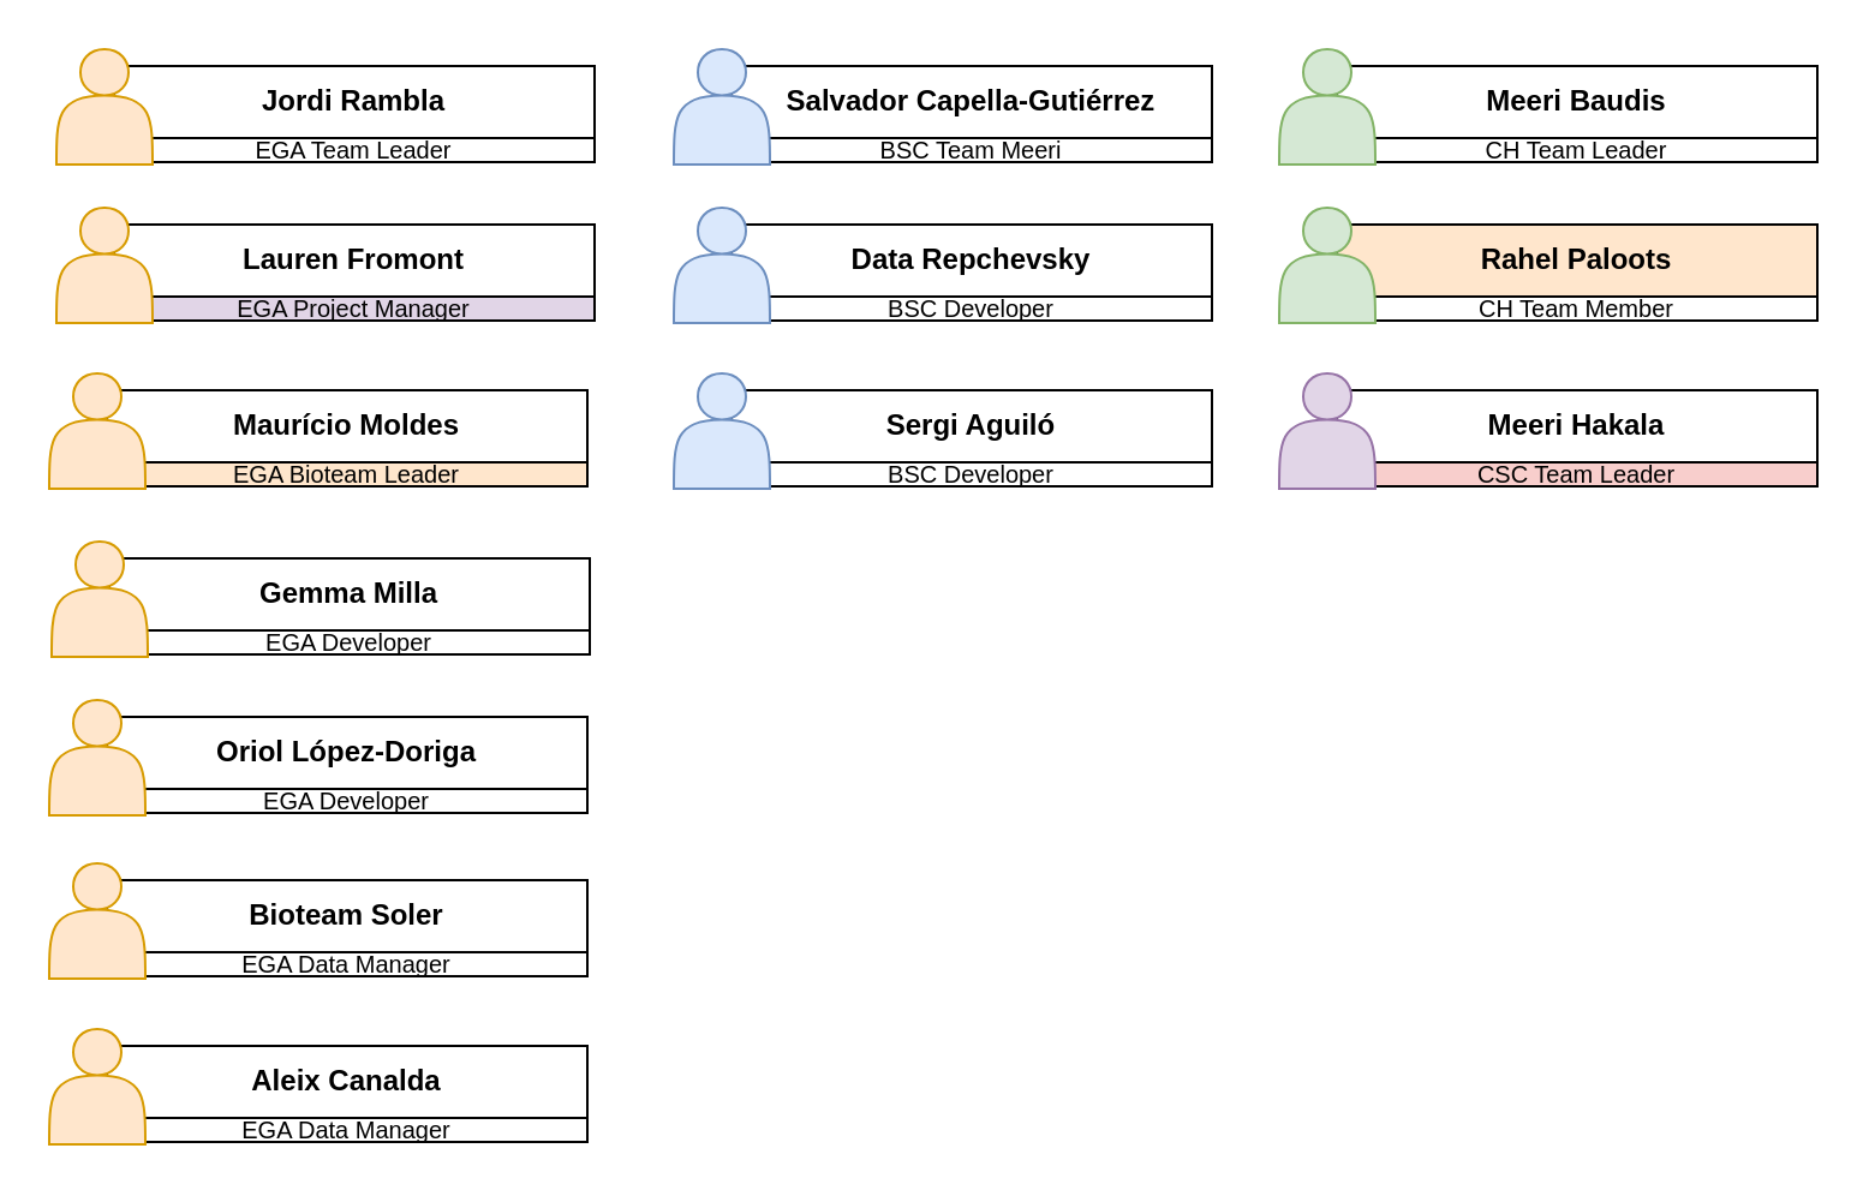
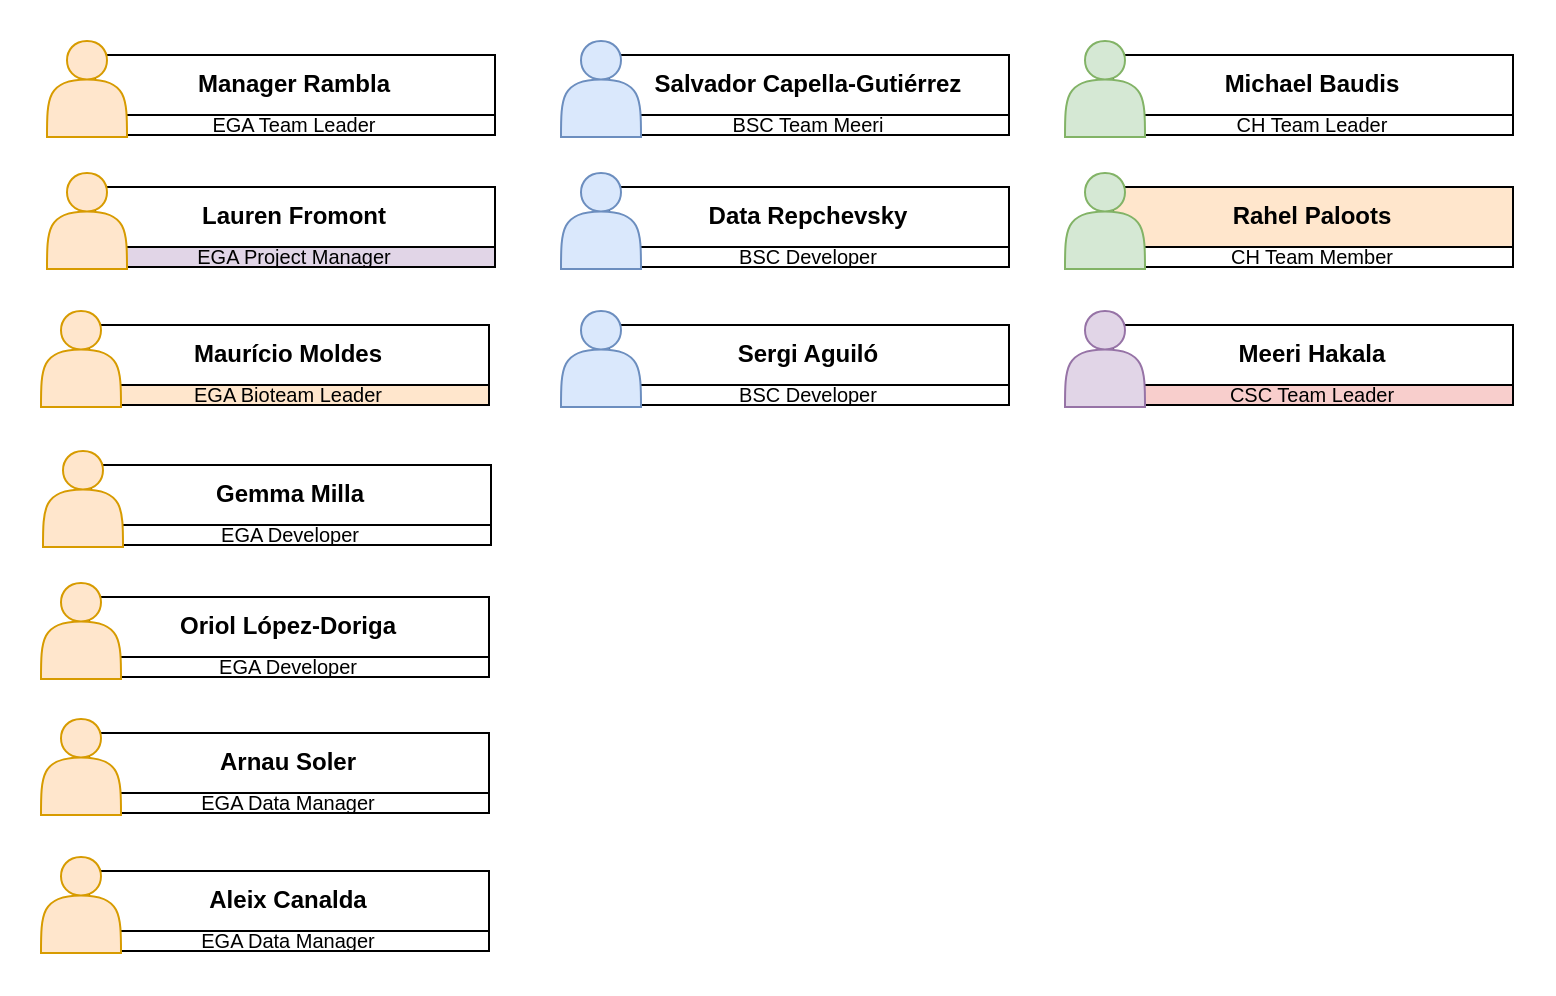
  <mxCell id="0" />
  <mxCell id="1" parent="0" />
  <mxCell id="2" value="" style="group" parent="1" vertex="1" connectable="0"><mxGeometry x="23" y="20" width="224" height="48" as="geometry" /></mxCell>
  <mxCell id="3" value="&lt;span&gt;&lt;font style=&quot;font-size: 10px;&quot;&gt;EGA Team Leader&lt;/font&gt;&lt;/span&gt;" style="rounded=0;whiteSpace=wrap;html=1;fontStyle=0" parent="2" vertex="1"><mxGeometry x="24" y="37" width="200" height="10" as="geometry" /></mxCell>
- <mxCell id="4" value="Jordi Rambla" style="rounded=0;whiteSpace=wrap;html=1;fontStyle=1" parent="2" vertex="1"><mxGeometry x="24" y="7" width="200" height="30" as="geometry" /></mxCell>
+ <mxCell id="4" value="Manager Rambla" style="rounded=0;whiteSpace=wrap;html=1;fontStyle=1" parent="2" vertex="1"><mxGeometry x="24" y="7" width="200" height="30" as="geometry" /></mxCell>
  <mxCell id="5" value="" style="shape=actor;whiteSpace=wrap;html=1;fillColor=#ffe6cc;strokeColor=#d79b00;" parent="2" vertex="1"><mxGeometry width="40" height="48" as="geometry" /></mxCell>
  <mxCell id="6" value="" style="group" parent="1" vertex="1" connectable="0"><mxGeometry x="280" y="20" width="224" height="48" as="geometry" /></mxCell>
  <mxCell id="7" value="&lt;span&gt;&lt;font style=&quot;font-size: 10px;&quot;&gt;BSC Team Meeri&lt;/font&gt;&lt;/span&gt;" style="rounded=0;whiteSpace=wrap;html=1;fontStyle=0" parent="6" vertex="1"><mxGeometry x="24" y="37" width="200" height="10" as="geometry" /></mxCell>
  <mxCell id="8" value="Salvador Capella-Gutiérrez" style="rounded=0;whiteSpace=wrap;html=1;fontStyle=1" parent="6" vertex="1"><mxGeometry x="24" y="7" width="200" height="30" as="geometry" /></mxCell>
  <mxCell id="9" value="" style="shape=actor;whiteSpace=wrap;html=1;fillColor=#dae8fc;strokeColor=#6c8ebf;" parent="6" vertex="1"><mxGeometry width="40" height="48" as="geometry" /></mxCell>
  <mxCell id="10" value="" style="group" parent="1" vertex="1" connectable="0"><mxGeometry x="23" y="86" width="224" height="48" as="geometry" /></mxCell>
  <mxCell id="11" value="&lt;span&gt;&lt;font style=&quot;font-size: 10px;&quot;&gt;EGA Project Manager&lt;/font&gt;&lt;/span&gt;" style="rounded=0;whiteSpace=wrap;html=1;fontStyle=0;fillColor=#e1d5e7;" parent="10" vertex="1"><mxGeometry x="24" y="37" width="200" height="10" as="geometry" /></mxCell>
  <mxCell id="12" value="Lauren Fromont" style="rounded=0;whiteSpace=wrap;html=1;fontStyle=1" parent="10" vertex="1"><mxGeometry x="24" y="7" width="200" height="30" as="geometry" /></mxCell>
  <mxCell id="13" value="" style="shape=actor;whiteSpace=wrap;html=1;fillColor=#ffe6cc;strokeColor=#d79b00;" parent="10" vertex="1"><mxGeometry width="40" height="48" as="geometry" /></mxCell>
  <mxCell id="14" value="" style="group" parent="1" vertex="1" connectable="0"><mxGeometry x="280" y="86" width="224" height="48" as="geometry" /></mxCell>
  <mxCell id="15" value="&lt;span&gt;&lt;font style=&quot;font-size: 10px;&quot;&gt;BSC Developer&lt;/font&gt;&lt;/span&gt;" style="rounded=0;whiteSpace=wrap;html=1;fontStyle=0" parent="14" vertex="1"><mxGeometry x="24" y="37" width="200" height="10" as="geometry" /></mxCell>
  <mxCell id="16" value="Data Repchevsky" style="rounded=0;whiteSpace=wrap;html=1;fontStyle=1" parent="14" vertex="1"><mxGeometry x="24" y="7" width="200" height="30" as="geometry" /></mxCell>
  <mxCell id="17" value="" style="shape=actor;whiteSpace=wrap;html=1;fillColor=#dae8fc;strokeColor=#6c8ebf;" parent="14" vertex="1"><mxGeometry width="40" height="48" as="geometry" /></mxCell>
  <mxCell id="18" value="" style="group" parent="1" vertex="1" connectable="0"><mxGeometry x="280" y="155" width="224" height="48" as="geometry" /></mxCell>
  <mxCell id="19" value="&lt;span&gt;&lt;font style=&quot;font-size: 10px;&quot;&gt;BSC Developer&lt;/font&gt;&lt;/span&gt;" style="rounded=0;whiteSpace=wrap;html=1;fontStyle=0" parent="18" vertex="1"><mxGeometry x="24" y="37" width="200" height="10" as="geometry" /></mxCell>
  <mxCell id="20" value="Sergi Aguiló" style="rounded=0;whiteSpace=wrap;html=1;fontStyle=1" parent="18" vertex="1"><mxGeometry x="24" y="7" width="200" height="30" as="geometry" /></mxCell>
  <mxCell id="21" value="" style="shape=actor;whiteSpace=wrap;html=1;fillColor=#dae8fc;strokeColor=#6c8ebf;" parent="18" vertex="1"><mxGeometry width="40" height="48" as="geometry" /></mxCell>
  <mxCell id="22" value="" style="group" parent="1" vertex="1" connectable="0"><mxGeometry x="21" y="225" width="224" height="48" as="geometry" /></mxCell>
  <mxCell id="23" value="&lt;span&gt;&lt;font style=&quot;font-size: 10px;&quot;&gt;EGA Developer&lt;/font&gt;&lt;/span&gt;" style="rounded=0;whiteSpace=wrap;html=1;fontStyle=0" parent="22" vertex="1"><mxGeometry x="24" y="37" width="200" height="10" as="geometry" /></mxCell>
  <mxCell id="24" value="Gemma Milla" style="rounded=0;whiteSpace=wrap;html=1;fontStyle=1" parent="22" vertex="1"><mxGeometry x="24" y="7" width="200" height="30" as="geometry" /></mxCell>
  <mxCell id="25" value="" style="shape=actor;whiteSpace=wrap;html=1;fillColor=#ffe6cc;strokeColor=#d79b00;" parent="22" vertex="1"><mxGeometry width="40" height="48" as="geometry" /></mxCell>
  <mxCell id="26" value="" style="group" parent="1" vertex="1" connectable="0"><mxGeometry x="20" y="291" width="224" height="48" as="geometry" /></mxCell>
  <mxCell id="27" value="&lt;span&gt;&lt;font style=&quot;font-size: 10px;&quot;&gt;EGA Developer&lt;/font&gt;&lt;/span&gt;" style="rounded=0;whiteSpace=wrap;html=1;fontStyle=0" parent="26" vertex="1"><mxGeometry x="24" y="37" width="200" height="10" as="geometry" /></mxCell>
  <mxCell id="28" value="Oriol López-Doriga" style="rounded=0;whiteSpace=wrap;html=1;fontStyle=1" parent="26" vertex="1"><mxGeometry x="24" y="7" width="200" height="30" as="geometry" /></mxCell>
  <mxCell id="29" value="" style="shape=actor;whiteSpace=wrap;html=1;fillColor=#ffe6cc;strokeColor=#d79b00;" parent="26" vertex="1"><mxGeometry width="40" height="48" as="geometry" /></mxCell>
  <mxCell id="30" value="" style="group" parent="1" vertex="1" connectable="0"><mxGeometry x="20" y="359" width="224" height="48" as="geometry" /></mxCell>
  <mxCell id="31" value="&lt;span&gt;&lt;font style=&quot;font-size: 10px;&quot;&gt;EGA Data Manager&lt;/font&gt;&lt;/span&gt;" style="rounded=0;whiteSpace=wrap;html=1;fontStyle=0" parent="30" vertex="1"><mxGeometry x="24" y="37" width="200" height="10" as="geometry" /></mxCell>
- <mxCell id="32" value="Bioteam Soler" style="rounded=0;whiteSpace=wrap;html=1;fontStyle=1" parent="30" vertex="1"><mxGeometry x="24" y="7" width="200" height="30" as="geometry" /></mxCell>
+ <mxCell id="32" value="Arnau Soler" style="rounded=0;whiteSpace=wrap;html=1;fontStyle=1" parent="30" vertex="1"><mxGeometry x="24" y="7" width="200" height="30" as="geometry" /></mxCell>
  <mxCell id="33" value="" style="shape=actor;whiteSpace=wrap;html=1;fillColor=#ffe6cc;strokeColor=#d79b00;" parent="30" vertex="1"><mxGeometry width="40" height="48" as="geometry" /></mxCell>
  <mxCell id="34" value="" style="group" parent="1" vertex="1" connectable="0"><mxGeometry x="20" y="428" width="224" height="48" as="geometry" /></mxCell>
  <mxCell id="35" value="&lt;span&gt;&lt;font style=&quot;font-size: 10px;&quot;&gt;EGA Data Manager&lt;/font&gt;&lt;/span&gt;" style="rounded=0;whiteSpace=wrap;html=1;fontStyle=0" parent="34" vertex="1"><mxGeometry x="24" y="37" width="200" height="10" as="geometry" /></mxCell>
  <mxCell id="36" value="Aleix Canalda" style="rounded=0;whiteSpace=wrap;html=1;fontStyle=1" parent="34" vertex="1"><mxGeometry x="24" y="7" width="200" height="30" as="geometry" /></mxCell>
  <mxCell id="37" value="" style="shape=actor;whiteSpace=wrap;html=1;fillColor=#ffe6cc;strokeColor=#d79b00;" parent="34" vertex="1"><mxGeometry width="40" height="48" as="geometry" /></mxCell>
  <mxCell id="38" value="" style="group" parent="1" vertex="1" connectable="0"><mxGeometry x="532" y="20" width="224" height="48" as="geometry" /></mxCell>
  <mxCell id="39" value="&lt;span&gt;&lt;font style=&quot;font-size: 10px;&quot;&gt;CH Team Leader&lt;/font&gt;&lt;/span&gt;" style="rounded=0;whiteSpace=wrap;html=1;fontStyle=0" parent="38" vertex="1"><mxGeometry x="24" y="37" width="200" height="10" as="geometry" /></mxCell>
- <mxCell id="40" value="Meeri Baudis" style="rounded=0;whiteSpace=wrap;html=1;fontStyle=1" parent="38" vertex="1"><mxGeometry x="24" y="7" width="200" height="30" as="geometry" /></mxCell>
+ <mxCell id="40" value="Michael Baudis" style="rounded=0;whiteSpace=wrap;html=1;fontStyle=1" parent="38" vertex="1"><mxGeometry x="24" y="7" width="200" height="30" as="geometry" /></mxCell>
  <mxCell id="41" value="" style="shape=actor;whiteSpace=wrap;html=1;fillColor=#d5e8d4;strokeColor=#82b366;" parent="38" vertex="1"><mxGeometry width="40" height="48" as="geometry" /></mxCell>
  <mxCell id="42" value="" style="group" parent="1" vertex="1" connectable="0"><mxGeometry x="532" y="155" width="224" height="48" as="geometry" /></mxCell>
  <mxCell id="43" value="&lt;span&gt;&lt;font style=&quot;font-size: 10px;&quot;&gt;CSC Team Leader&lt;/font&gt;&lt;/span&gt;" style="rounded=0;whiteSpace=wrap;html=1;fontStyle=0;fillColor=#f8cecc;" parent="42" vertex="1"><mxGeometry x="24" y="37" width="200" height="10" as="geometry" /></mxCell>
  <mxCell id="44" value="Meeri Hakala" style="rounded=0;whiteSpace=wrap;html=1;fontStyle=1" parent="42" vertex="1"><mxGeometry x="24" y="7" width="200" height="30" as="geometry" /></mxCell>
  <mxCell id="45" value="" style="shape=actor;whiteSpace=wrap;html=1;fillColor=#e1d5e7;strokeColor=#9673a6;" parent="42" vertex="1"><mxGeometry width="40" height="48" as="geometry" /></mxCell>
  <mxCell id="46" value="" style="group" vertex="1" connectable="0" parent="1"><mxGeometry x="532" y="86" width="224" height="48" as="geometry" /></mxCell>
  <mxCell id="47" value="&lt;span&gt;&lt;font style=&quot;font-size: 10px;&quot;&gt;CH Team Member&lt;/font&gt;&lt;/span&gt;" style="rounded=0;whiteSpace=wrap;html=1;fontStyle=0" vertex="1" parent="46"><mxGeometry x="24" y="37" width="200" height="10" as="geometry" /></mxCell>
  <mxCell id="48" value="Rahel Paloots" style="rounded=0;whiteSpace=wrap;html=1;fontStyle=1;fillColor=#ffe6cc;" vertex="1" parent="46"><mxGeometry x="24" y="7" width="200" height="30" as="geometry" /></mxCell>
  <mxCell id="49" value="" style="shape=actor;whiteSpace=wrap;html=1;fillColor=#d5e8d4;strokeColor=#82b366;" vertex="1" parent="46"><mxGeometry width="40" height="48" as="geometry" /></mxCell>
  <mxCell id="50" value="" style="group" vertex="1" connectable="0" parent="1"><mxGeometry x="20" y="155" width="224" height="48" as="geometry" /></mxCell>
  <mxCell id="51" value="&lt;span&gt;&lt;font style=&quot;font-size: 10px;&quot;&gt;EGA Bioteam Leader&lt;/font&gt;&lt;/span&gt;" style="rounded=0;whiteSpace=wrap;html=1;fontStyle=0;fillColor=#ffe6cc;" vertex="1" parent="50"><mxGeometry x="24" y="37" width="200" height="10" as="geometry" /></mxCell>
  <mxCell id="52" value="Maurício Moldes" style="rounded=0;whiteSpace=wrap;html=1;fontStyle=1" vertex="1" parent="50"><mxGeometry x="24" y="7" width="200" height="30" as="geometry" /></mxCell>
  <mxCell id="53" value="" style="shape=actor;whiteSpace=wrap;html=1;fillColor=#ffe6cc;strokeColor=#d79b00;" vertex="1" parent="50"><mxGeometry width="40" height="48" as="geometry" /></mxCell>
